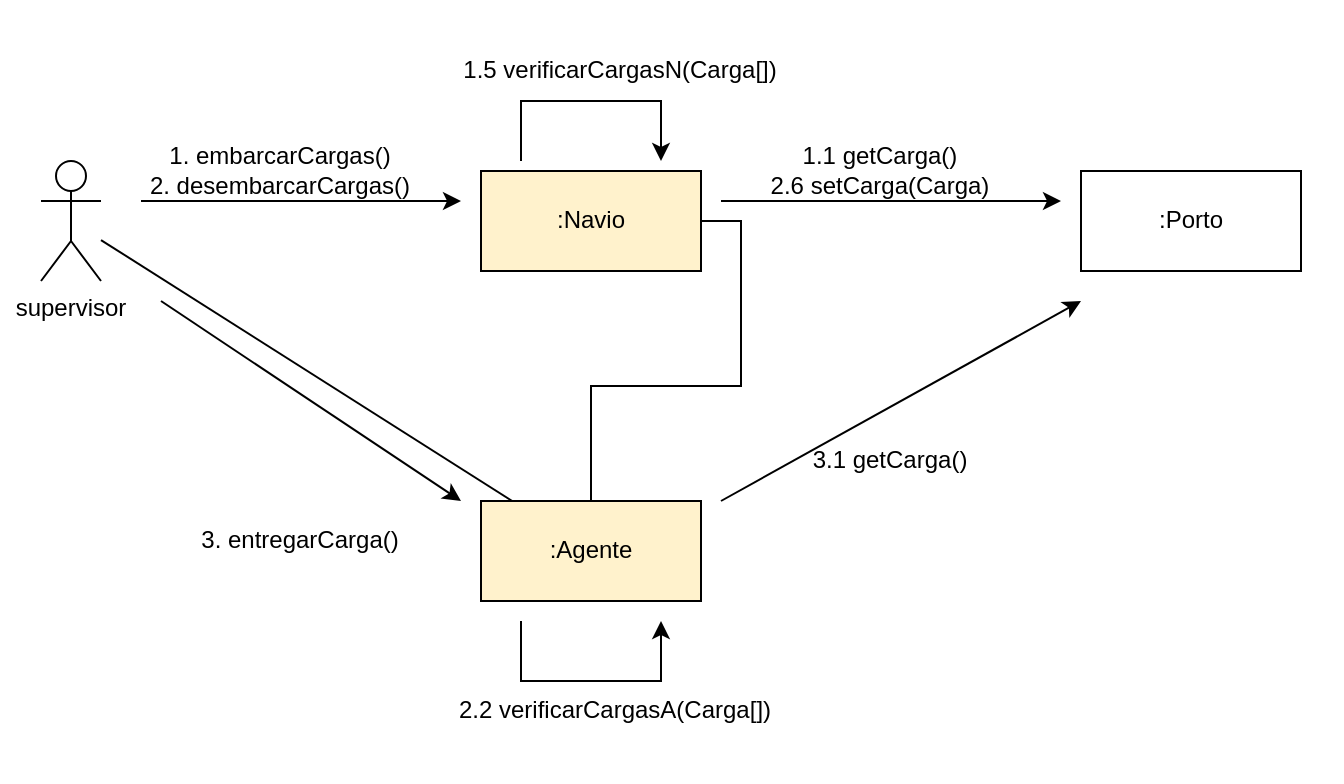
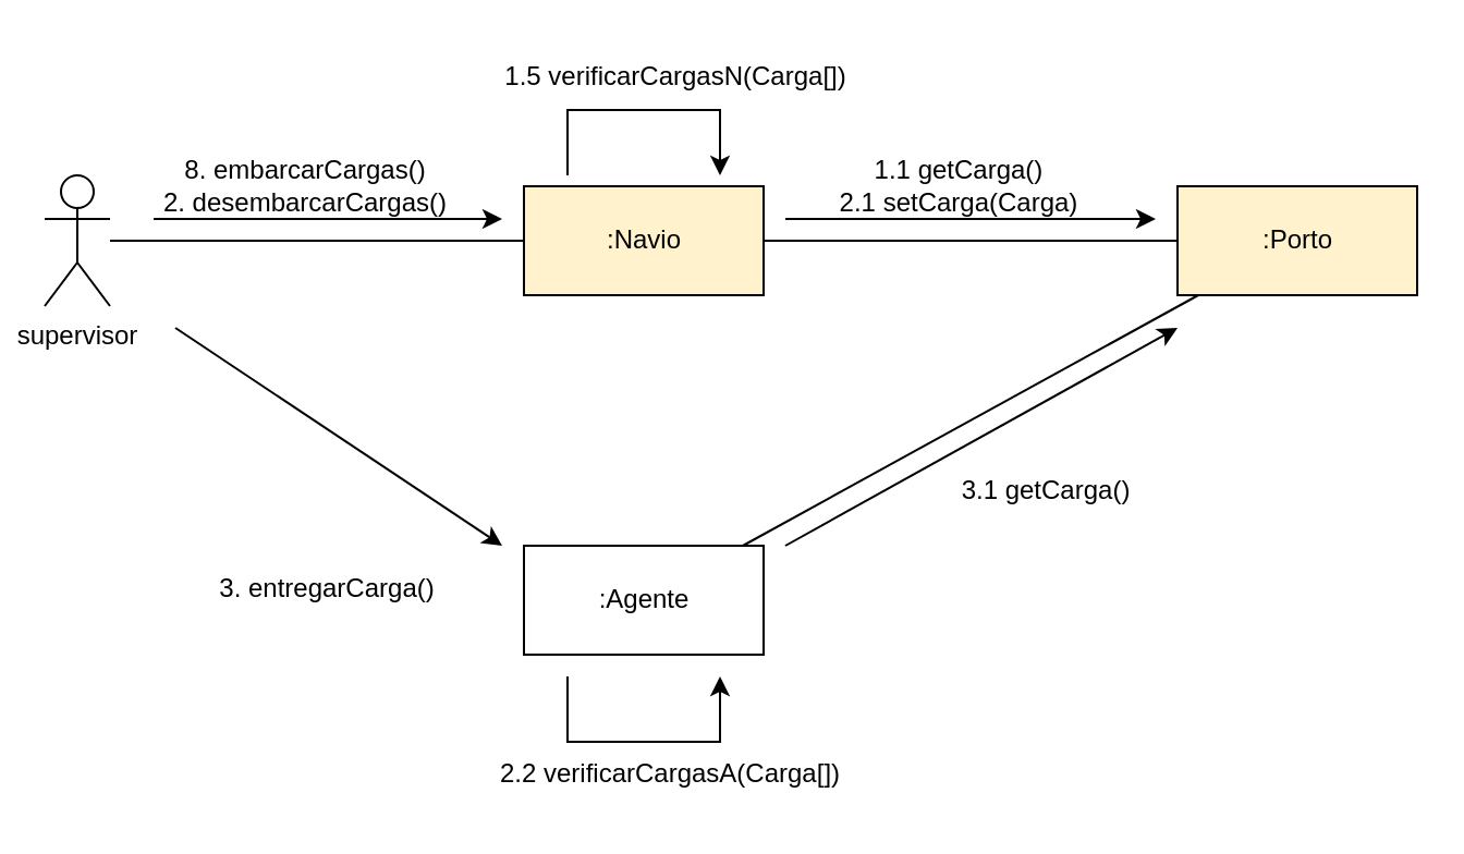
  <mxCell id="0" />
  <mxCell id="1" parent="0" />
  <mxCell id="2" value="supervisor" style="shape=umlActor;verticalLabelPosition=bottom;verticalAlign=top;html=1;" parent="1" vertex="1"><mxGeometry x="20" y="80" width="30" height="60" as="geometry" /></mxCell>
- <mxCell id="3" style="edgeStyle=orthogonalEdgeStyle;rounded=0;orthogonalLoop=1;jettySize=auto;html=1;exitX=1;exitY=0.5;exitDx=0;exitDy=0;endArrow=none;endFill=0;" parent="1" source="4" target="6" edge="1"><mxGeometry relative="1" as="geometry" /></mxCell>
+ <mxCell id="3" style="edgeStyle=orthogonalEdgeStyle;rounded=0;orthogonalLoop=1;jettySize=auto;html=1;exitX=1;exitY=0.5;exitDx=0;exitDy=0;endArrow=none;endFill=0;" parent="1" source="4" target="5" edge="1"><mxGeometry relative="1" as="geometry" /></mxCell>
  <mxCell id="4" value=":Navio" style="html=1;fillColor=#fff2cc;" parent="1" vertex="1"><mxGeometry x="240" y="85" width="110" height="50" as="geometry" /></mxCell>
- <mxCell id="5" value=":Porto" style="html=1;" parent="1" vertex="1"><mxGeometry x="540" y="85" width="110" height="50" as="geometry" /></mxCell>
- <mxCell id="6" value=":Agente" style="html=1;fillColor=#fff2cc;" parent="1" vertex="1"><mxGeometry x="240" y="250" width="110" height="50" as="geometry" /></mxCell>
- <mxCell id="7" value="" style="endArrow=none;html=1;rounded=0;" parent="1" source="2" target="6" edge="1"><mxGeometry width="50" height="50" relative="1" as="geometry"><mxPoint x="110" y="110" as="sourcePoint" /><mxPoint x="180" y="100" as="targetPoint" /></mxGeometry></mxCell>
+ <mxCell id="5" value=":Porto" style="html=1;fillColor=#fff2cc;" parent="1" vertex="1"><mxGeometry x="540" y="85" width="110" height="50" as="geometry" /></mxCell>
+ <mxCell id="6" value=":Agente" style="html=1;" parent="1" vertex="1"><mxGeometry x="240" y="250" width="110" height="50" as="geometry" /></mxCell>
+ <mxCell id="7" value="" style="endArrow=none;html=1;rounded=0;" parent="1" source="2" target="4" edge="1"><mxGeometry width="50" height="50" relative="1" as="geometry"><mxPoint x="110" y="110" as="sourcePoint" /><mxPoint x="180" y="100" as="targetPoint" /></mxGeometry></mxCell>
  <mxCell id="8" value="" style="endArrow=classic;html=1;rounded=0;" parent="1" edge="1"><mxGeometry width="50" height="50" relative="1" as="geometry"><mxPoint x="70" y="100" as="sourcePoint" /><mxPoint x="230" y="100" as="targetPoint" /></mxGeometry></mxCell>
- <mxCell id="9" value="1. embarcarCargas()&lt;br&gt;2. desembarcarCargas()" style="text;html=1;strokeColor=none;fillColor=none;align=center;verticalAlign=middle;whiteSpace=wrap;rounded=0;" parent="1" vertex="1"><mxGeometry x="70" y="70" width="140" height="30" as="geometry" /></mxCell>
+ <mxCell id="9" value="8. embarcarCargas()&lt;br&gt;2. desembarcarCargas()" style="text;html=1;strokeColor=none;fillColor=none;align=center;verticalAlign=middle;whiteSpace=wrap;rounded=0;" parent="1" vertex="1"><mxGeometry x="70" y="70" width="140" height="30" as="geometry" /></mxCell>
  <mxCell id="10" value="" style="endArrow=classic;html=1;rounded=0;" parent="1" edge="1"><mxGeometry width="50" height="50" relative="1" as="geometry"><mxPoint x="360" y="100" as="sourcePoint" /><mxPoint x="530" y="100" as="targetPoint" /></mxGeometry></mxCell>
- <mxCell id="11" value="1.1 getCarga()&lt;br&gt;2.6 setCarga(Carga)" style="text;html=1;strokeColor=none;fillColor=none;align=center;verticalAlign=middle;whiteSpace=wrap;rounded=0;" parent="1" vertex="1"><mxGeometry x="370" y="70" width="140" height="30" as="geometry" /></mxCell>
+ <mxCell id="11" value="1.1 getCarga()&lt;br&gt;2.1 setCarga(Carga)" style="text;html=1;strokeColor=none;fillColor=none;align=center;verticalAlign=middle;whiteSpace=wrap;rounded=0;" parent="1" vertex="1"><mxGeometry x="370" y="70" width="140" height="30" as="geometry" /></mxCell>
  <mxCell id="12" value="" style="endArrow=classic;html=1;rounded=0;" parent="1" edge="1"><mxGeometry width="50" height="50" relative="1" as="geometry"><mxPoint x="80" y="150" as="sourcePoint" /><mxPoint x="230" y="250" as="targetPoint" /></mxGeometry></mxCell>
  <mxCell id="13" value="3. entregarCarga()" style="text;html=1;strokeColor=none;fillColor=none;align=center;verticalAlign=middle;whiteSpace=wrap;rounded=0;" parent="1" vertex="1"><mxGeometry x="80" y="255" width="140" height="30" as="geometry" /></mxCell>
+ <mxCell id="14" value="" style="endArrow=none;html=1;rounded=0;" parent="1" source="6" target="5" edge="1"><mxGeometry width="50" height="50" relative="1" as="geometry"><mxPoint x="340" y="250" as="sourcePoint" /><mxPoint x="390" y="200" as="targetPoint" /></mxGeometry></mxCell>
  <mxCell id="15" value="" style="endArrow=classic;html=1;rounded=0;" parent="1" edge="1"><mxGeometry width="50" height="50" relative="1" as="geometry"><mxPoint x="360" y="250" as="sourcePoint" /><mxPoint x="540" y="150" as="targetPoint" /></mxGeometry></mxCell>
- <mxCell id="16" value="3.1 getCarga()" style="text;html=1;strokeColor=none;fillColor=none;align=center;verticalAlign=middle;whiteSpace=wrap;rounded=0;" parent="1" vertex="1"><mxGeometry x="375" y="215" width="140" height="30" as="geometry" /></mxCell>
+ <mxCell id="16" value="3.1 getCarga()" style="text;html=1;strokeColor=none;fillColor=none;align=center;verticalAlign=middle;whiteSpace=wrap;rounded=0;" parent="1" vertex="1"><mxGeometry x="410" y="210" width="140" height="30" as="geometry" /></mxCell>
  <mxCell id="17" value="" style="endArrow=classic;html=1;rounded=0;" parent="1" edge="1"><mxGeometry width="50" height="50" relative="1" as="geometry"><mxPoint x="260" y="310" as="sourcePoint" /><mxPoint x="330" y="310" as="targetPoint" /><Array as="points"><mxPoint x="260" y="340" /><mxPoint x="330" y="340" /></Array></mxGeometry></mxCell>
  <mxCell id="18" value="2.2 verificarCargasA(Carga[])" style="text;html=1;strokeColor=none;fillColor=none;align=center;verticalAlign=middle;whiteSpace=wrap;rounded=0;" parent="1" vertex="1"><mxGeometry x="225" y="340" width="165" height="30" as="geometry" /></mxCell>
  <mxCell id="19" value="" style="endArrow=classic;html=1;rounded=0;" parent="1" edge="1"><mxGeometry width="50" height="50" relative="1" as="geometry"><mxPoint x="260" y="80" as="sourcePoint" /><mxPoint x="330" y="80" as="targetPoint" /><Array as="points"><mxPoint x="260" y="50" /><mxPoint x="330" y="50" /></Array></mxGeometry></mxCell>
  <mxCell id="20" value="1.5 verificarCargasN(Carga[])" style="text;html=1;strokeColor=none;fillColor=none;align=center;verticalAlign=middle;whiteSpace=wrap;rounded=0;" parent="1" vertex="1"><mxGeometry x="230" y="20" width="160" height="30" as="geometry" /></mxCell>
